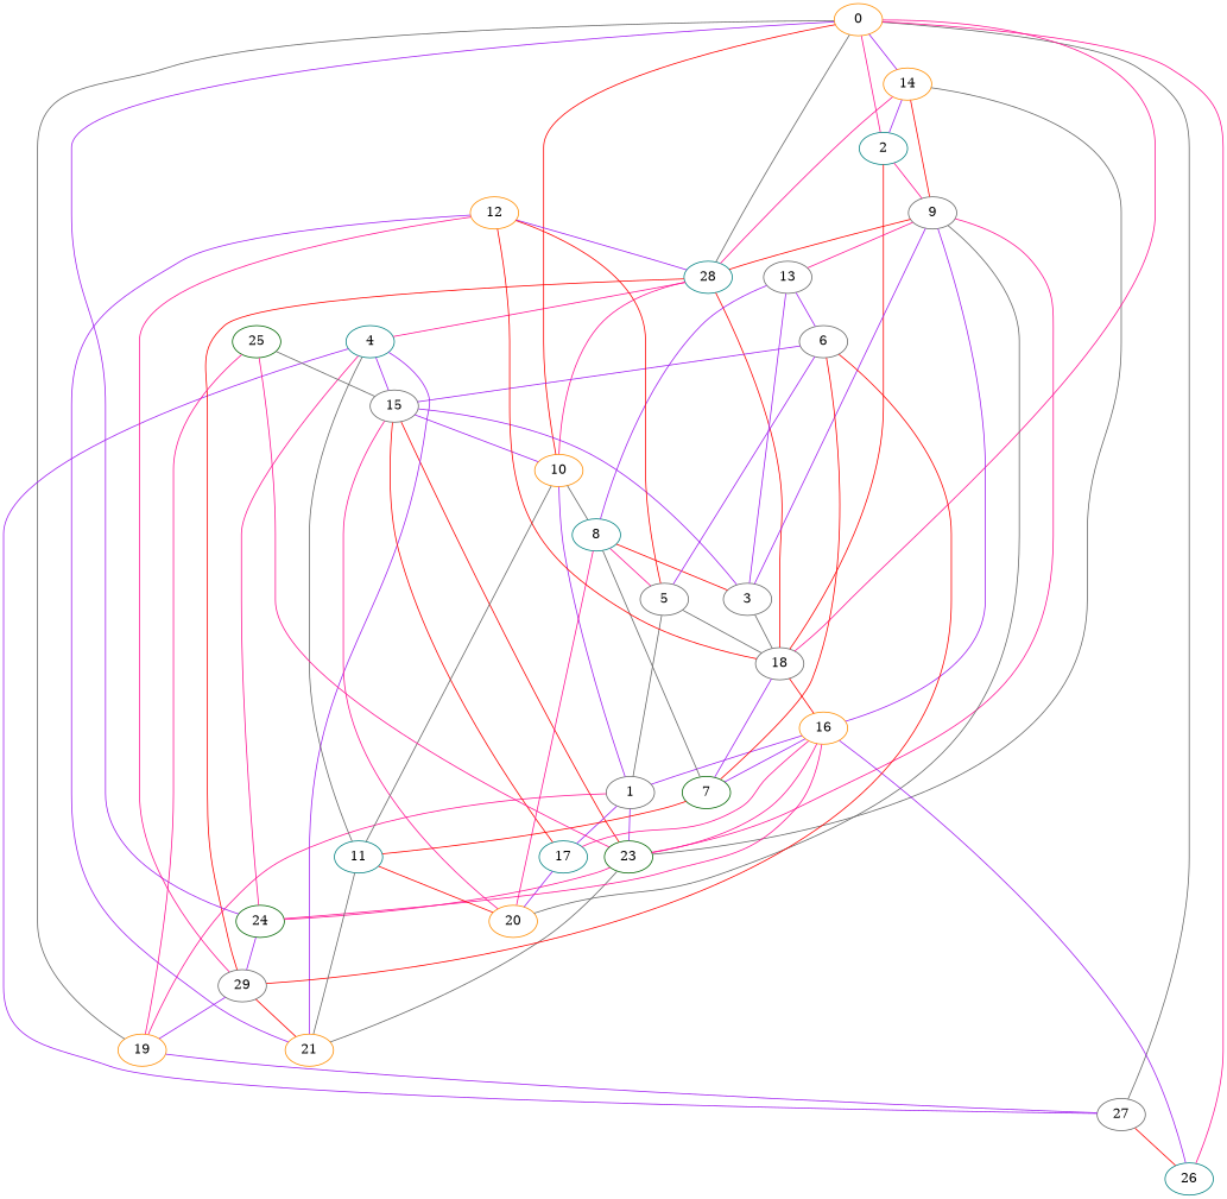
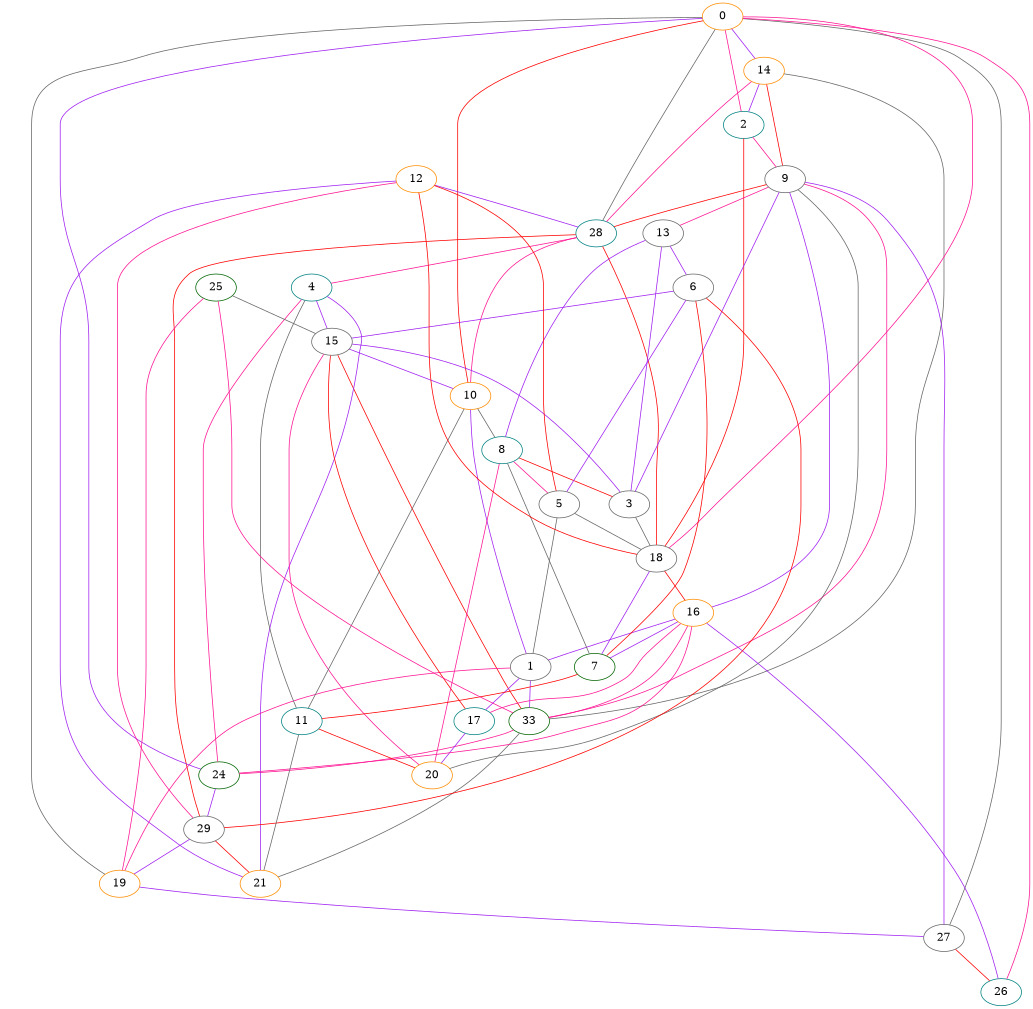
  graph {
    node [color=gray40]
    edge [color=purple]
    0 [color=darkorange]
    2 [color=teal]
    14 [color=darkorange]
    19 [color=darkorange]
    27
    28 [color=teal]
    9
    18
-   23 [color=darkgreen]
+   23 [color=darkgreen label=33]
    4 [color=teal]
    26 [color=teal]
    10 [color=darkorange]
    29
    1
    17 [color=teal]
    8 [color=teal]
    15
    20 [color=darkorange]
    21 [color=darkorange]
    24 [color=darkgreen]
    13
    16 [color=darkorange]
    3
    5
    6
    7 [color=darkgreen]
    11 [color=teal]
    12 [color=darkorange]
    25 [color=darkgreen]
    0 -- 2 [color=deeppink]
    0 -- 14
    0 -- 19 [color=gray40]
    0 -- 27 [color=gray40]
    0 -- 28 [color=gray40]
    2 -- 9 [color=deeppink]
    2 -- 18 [color=red]
    14 -- 2
    14 -- 28 [color=deeppink]
    14 -- 9 [color=red]
    14 -- 23 [color=gray40]
    19 -- 27
-   27 -- 4
+   27 -- 9
    27 -- 26 [color=red]
    28 -- 4 [color=deeppink]
    28 -- 10 [color=deeppink]
    28 -- 29 [color=red]
    9 -- 28 [color=red]
    9 -- 13 [color=deeppink]
    18 -- 0 [color=deeppink]
    18 -- 28 [color=red]
    18 -- 16 [color=red]
    23 -- 9 [color=deeppink]
    23 -- 15 [color=red]
    23 -- 21 [color=gray40]
    23 -- 24 [color=deeppink]
    4 -- 15
    4 -- 21
    4 -- 24 [color=deeppink]
    26 -- 0 [color=deeppink]
    10 -- 0 [color=red]
    10 -- 8 [color=gray40]
    29 -- 19
    29 -- 21 [color=red]
    1 -- 19 [color=deeppink]
    1 -- 23
    1 -- 10
    1 -- 17
    17 -- 15 [color=red]
    17 -- 20
    8 -- 3 [color=red]
    8 -- 5 [color=deeppink]
    15 -- 10
    15 -- 3
    20 -- 9 [color=gray40]
    20 -- 8 [color=deeppink]
    20 -- 15 [color=deeppink]
    24 -- 0
    24 -- 29
    13 -- 8
    13 -- 3
    13 -- 6
    16 -- 9
    16 -- 23 [color=deeppink]
    16 -- 26
    16 -- 1
    16 -- 17 [color=deeppink]
    16 -- 24 [color=deeppink]
    16 -- 7
    3 -- 9
    3 -- 18 [color=gray40]
    5 -- 18 [color=gray40]
    5 -- 1 [color=gray40]
    6 -- 29 [color=red]
    6 -- 15
    6 -- 5
    6 -- 7 [color=red]
    7 -- 18
    7 -- 8 [color=gray40]
    7 -- 11 [color=red]
    11 -- 4 [color=gray40]
    11 -- 10 [color=gray40]
    11 -- 20 [color=red]
    11 -- 21 [color=gray40]
    12 -- 28
    12 -- 18 [color=red]
    12 -- 29 [color=deeppink]
    12 -- 21
    12 -- 5 [color=red]
    25 -- 19 [color=deeppink]
    25 -- 23 [color=deeppink]
    25 -- 15 [color=gray40]
  }
